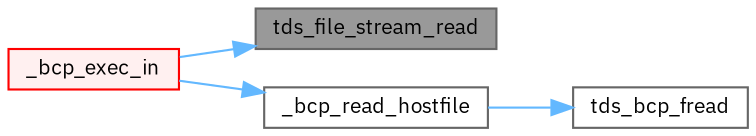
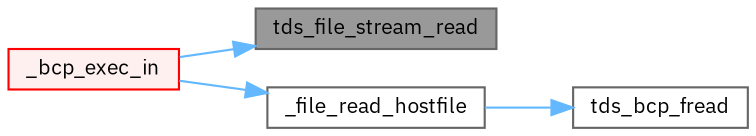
  digraph {
    fontname="IBM Plex Sans"
    rankdir=RL
    node [color=grey40 fillcolor=white fontname="IBM Plex Sans" fontsize=10 shape=box style=filled]
    edge [color=steelblue1 dir=back fontname="IBM Plex Sans" fontsize=10 labelfontname=Helvetica labelfontsize=10 style=solid]
    n1 [color=gray40 fillcolor=grey60 fontcolor=black height=0.2 label=tds_file_stream_read width=0.4]
    n2 [color=red fillcolor="#FFF0F0" height=0.2 label=_bcp_exec_in width=0.4]
    n3 [height=0.2 label=tds_bcp_fread width=0.4]
-   n4 [height=0.2 label=_bcp_read_hostfile width=0.4]
+   n4 [height=0.2 label=_file_read_hostfile width=0.4]
    n1 -> n2
    n3 -> n4
    n4 -> n2
  }
